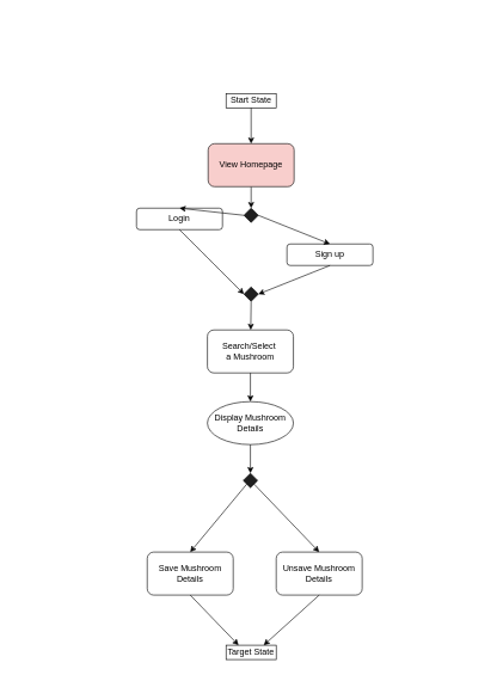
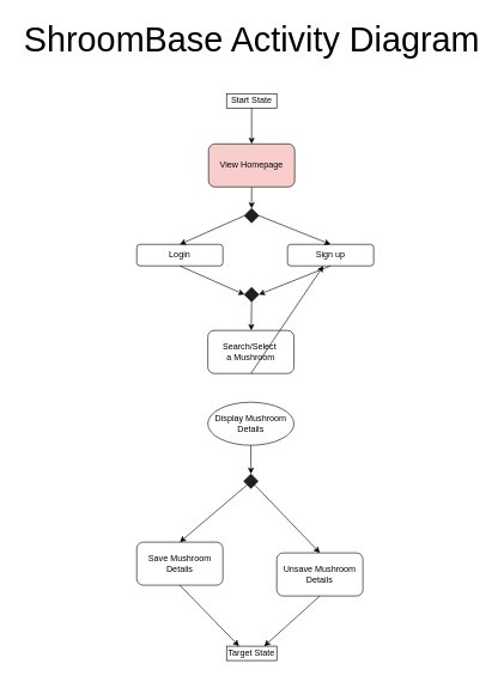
  <mxCell id="0" />
  <mxCell id="1" parent="0" />
- <mxCell id="2" value="Login" style="rounded=1;whiteSpace=wrap;html=1;" parent="1" vertex="1"><mxGeometry x="190" y="290" width="120" height="30" as="geometry" /></mxCell>
+ <mxCell id="2" value="Login" style="rounded=1;whiteSpace=wrap;html=1;" parent="1" vertex="1"><mxGeometry x="190" y="340" width="120" height="30" as="geometry" /></mxCell>
  <mxCell id="3" value="Sign up" style="rounded=1;whiteSpace=wrap;html=1;" parent="1" vertex="1"><mxGeometry x="400" y="340" width="120" height="30" as="geometry" /></mxCell>
  <mxCell id="4" value="Display Mushroom Details" style="ellipse;whiteSpace=wrap;html=1;" parent="1" vertex="1"><mxGeometry x="289" y="560" width="120" height="60" as="geometry" /></mxCell>
  <mxCell id="5" value="Unsave Mushroom&lt;br&gt;Details" style="rounded=1;whiteSpace=wrap;html=1;" parent="1" vertex="1"><mxGeometry x="385" y="770" width="120" height="60" as="geometry" /></mxCell>
- <mxCell id="6" value="Save Mushroom&lt;br&gt;Details" style="rounded=1;whiteSpace=wrap;html=1;" parent="1" vertex="1"><mxGeometry x="205" y="770" width="120" height="60" as="geometry" /></mxCell>
+ <mxCell id="6" value="Save Mushroom&lt;br&gt;Details" style="rounded=1;whiteSpace=wrap;html=1;" parent="1" vertex="1"><mxGeometry x="190" y="755" width="120" height="60" as="geometry" /></mxCell>
  <mxCell id="7" style="edgeStyle=orthogonalEdgeStyle;rounded=0;orthogonalLoop=1;jettySize=auto;html=1;" parent="1" source="8" edge="1"><mxGeometry relative="1" as="geometry"><mxPoint x="350" y="290" as="targetPoint" /></mxGeometry></mxCell>
  <mxCell id="8" value="View Homepage" style="rounded=1;whiteSpace=wrap;html=1;fillColor=#f8cecc;" parent="1" vertex="1"><mxGeometry x="290" y="200" width="120" height="60" as="geometry" /></mxCell>
  <mxCell id="9" value="Start State" style="rounded=0;whiteSpace=wrap;html=1;" parent="1" vertex="1"><mxGeometry x="315" y="130" width="70" height="20" as="geometry" /></mxCell>
  <mxCell id="10" value="" style="endArrow=classic;html=1;rounded=0;entryX=0.5;entryY=0;entryDx=0;entryDy=0;" parent="1" target="8" edge="1"><mxGeometry width="50" height="50" relative="1" as="geometry"><mxPoint x="350" y="150" as="sourcePoint" /><mxPoint x="390" y="140" as="targetPoint" /></mxGeometry></mxCell>
  <mxCell id="11" value="" style="endArrow=classic;html=1;rounded=0;entryX=0.5;entryY=0;entryDx=0;entryDy=0;exitX=0;exitY=0.5;exitDx=0;exitDy=0;" parent="1" target="2" edge="1" source="21"><mxGeometry width="50" height="50" relative="1" as="geometry"><mxPoint x="250" y="300" as="sourcePoint" /><mxPoint x="240" y="330" as="targetPoint" /></mxGeometry></mxCell>
  <mxCell id="12" value="" style="endArrow=classic;html=1;rounded=0;entryX=0.5;entryY=0;entryDx=0;entryDy=0;exitX=1;exitY=0.5;exitDx=0;exitDy=0;" parent="1" target="3" edge="1" source="21"><mxGeometry width="50" height="50" relative="1" as="geometry"><mxPoint x="460" y="300" as="sourcePoint" /><mxPoint x="465" y="250" as="targetPoint" /></mxGeometry></mxCell>
  <mxCell id="13" value="" style="endArrow=classic;html=1;rounded=0;exitX=0.5;exitY=1;exitDx=0;exitDy=0;entryX=0;entryY=0.5;entryDx=0;entryDy=0;" parent="1" source="2" edge="1" target="22"><mxGeometry width="50" height="50" relative="1" as="geometry"><mxPoint x="220" y="440" as="sourcePoint" /><mxPoint x="250" y="420" as="targetPoint" /></mxGeometry></mxCell>
  <mxCell id="14" value="" style="endArrow=classic;html=1;rounded=0;exitX=0.5;exitY=1;exitDx=0;exitDy=0;entryX=1;entryY=0.5;entryDx=0;entryDy=0;" parent="1" source="3" edge="1" target="22"><mxGeometry width="50" height="50" relative="1" as="geometry"><mxPoint x="415" y="470" as="sourcePoint" /><mxPoint x="460" y="420" as="targetPoint" /></mxGeometry></mxCell>
  <mxCell id="15" value="Target State" style="rounded=0;whiteSpace=wrap;html=1;" parent="1" vertex="1"><mxGeometry x="315" y="900" width="70" height="20" as="geometry" /></mxCell>
  <mxCell id="16" value="" style="endArrow=classic;html=1;rounded=0;exitX=0;exitY=1;exitDx=0;exitDy=0;entryX=0.5;entryY=0;entryDx=0;entryDy=0;" parent="1" source="24" target="6" edge="1"><mxGeometry width="50" height="50" relative="1" as="geometry"><mxPoint x="380" y="620" as="sourcePoint" /><mxPoint x="430" y="570" as="targetPoint" /></mxGeometry></mxCell>
  <mxCell id="17" value="Search/Select&amp;nbsp;&lt;br&gt;a Mushroom" style="rounded=1;whiteSpace=wrap;html=1;" parent="1" vertex="1"><mxGeometry x="289" y="460" width="120" height="60" as="geometry" /></mxCell>
- <mxCell id="18" value="" style="endArrow=classic;html=1;rounded=0;exitX=0.5;exitY=1;exitDx=0;exitDy=0;entryX=0.5;entryY=0;entryDx=0;entryDy=0;" parent="1" source="17" edge="1" target="4"><mxGeometry width="50" height="50" relative="1" as="geometry"><mxPoint x="325" y="580" as="sourcePoint" /><mxPoint x="340" y="560" as="targetPoint" /></mxGeometry></mxCell>
+ <mxCell id="18" value="" style="endArrow=classic;html=1;rounded=0;exitX=0.5;exitY=1;exitDx=0;exitDy=0;" parent="1" source="17" edge="1" target="3"><mxGeometry width="50" height="50" relative="1" as="geometry"><mxPoint x="325" y="580" as="sourcePoint" /><mxPoint x="340" y="560" as="targetPoint" /></mxGeometry></mxCell>
  <mxCell id="19" value="" style="endArrow=classic;html=1;rounded=0;exitX=0.5;exitY=1;exitDx=0;exitDy=0;entryX=0.25;entryY=0;entryDx=0;entryDy=0;" parent="1" source="6" target="15" edge="1"><mxGeometry width="50" height="50" relative="1" as="geometry"><mxPoint x="330" y="710" as="sourcePoint" /><mxPoint x="275" y="780" as="targetPoint" /></mxGeometry></mxCell>
  <mxCell id="20" value="" style="endArrow=classic;html=1;rounded=0;exitX=0.5;exitY=1;exitDx=0;exitDy=0;entryX=0.75;entryY=0;entryDx=0;entryDy=0;" parent="1" source="5" target="15" edge="1"><mxGeometry width="50" height="50" relative="1" as="geometry"><mxPoint x="275" y="840" as="sourcePoint" /><mxPoint x="342.5" y="920" as="targetPoint" /></mxGeometry></mxCell>
  <mxCell id="21" value="" style="rhombus;whiteSpace=wrap;html=1;fillColor=#1F1F1F;" vertex="1" parent="1"><mxGeometry x="340" y="290" width="20" height="20" as="geometry" /></mxCell>
  <mxCell id="22" value="" style="rhombus;whiteSpace=wrap;html=1;fillColor=#1F1F1F;" vertex="1" parent="1"><mxGeometry x="340" y="400" width="20" height="20" as="geometry" /></mxCell>
  <mxCell id="23" value="" style="endArrow=classic;html=1;rounded=0;exitX=0.5;exitY=1;exitDx=0;exitDy=0;" edge="1" parent="1" source="22" target="17"><mxGeometry width="50" height="50" relative="1" as="geometry"><mxPoint x="470" y="380" as="sourcePoint" /><mxPoint x="370" y="420" as="targetPoint" /></mxGeometry></mxCell>
  <mxCell id="24" value="" style="rhombus;whiteSpace=wrap;html=1;fillColor=#1F1F1F;" vertex="1" parent="1"><mxGeometry x="339" y="660" width="20" height="20" as="geometry" /></mxCell>
  <mxCell id="25" value="" style="endArrow=classic;html=1;rounded=0;exitX=0.5;exitY=1;exitDx=0;exitDy=0;entryX=0.5;entryY=0;entryDx=0;entryDy=0;" edge="1" parent="1" source="4" target="24"><mxGeometry width="50" height="50" relative="1" as="geometry"><mxPoint x="260" y="380" as="sourcePoint" /><mxPoint x="350" y="420" as="targetPoint" /></mxGeometry></mxCell>
  <mxCell id="26" value="" style="endArrow=classic;html=1;rounded=0;exitX=1;exitY=1;exitDx=0;exitDy=0;entryX=0.5;entryY=0;entryDx=0;entryDy=0;" edge="1" parent="1" source="24" target="5"><mxGeometry width="50" height="50" relative="1" as="geometry"><mxPoint x="354" y="685" as="sourcePoint" /><mxPoint x="275" y="780" as="targetPoint" /></mxGeometry></mxCell>
+ <mxCell id="27" value="&lt;font style=&quot;font-size: 48px;&quot;&gt;ShroomBase Activity Diagram&lt;/font&gt;" style="text;html=1;align=center;verticalAlign=middle;resizable=0;points=[];autosize=1;strokeColor=none;fillColor=none;" vertex="1" parent="1"><mxGeometry x="20" y="20" width="660" height="70" as="geometry" /></mxCell>
